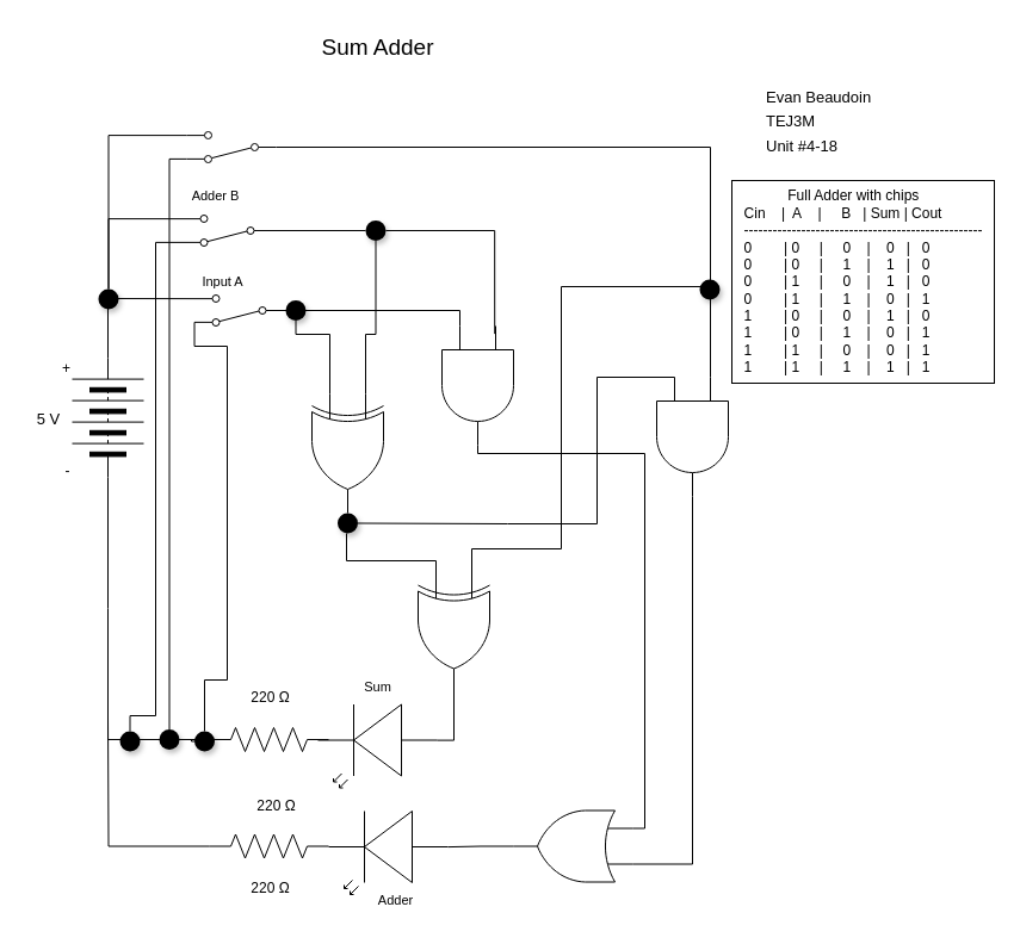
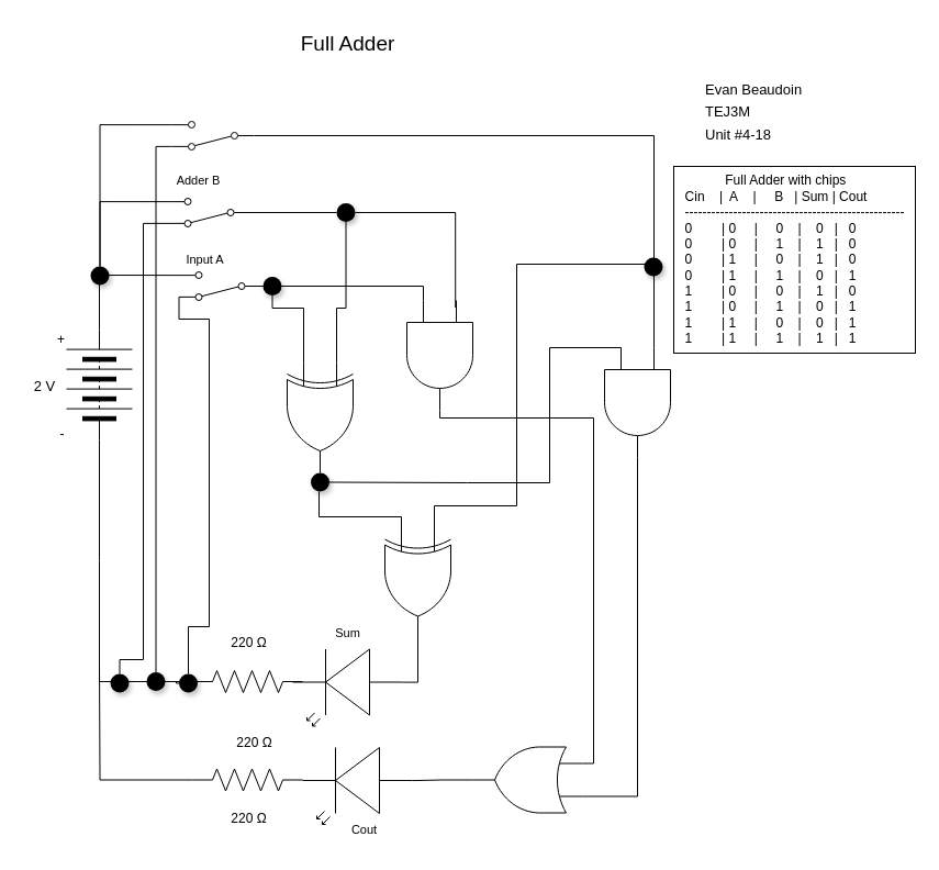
  <mxCell id="0" />
  <mxCell id="1" parent="0" />
  <mxCell id="2" style="html=1;exitX=1;exitY=0.5;exitDx=0;exitDy=0;endArrow=none;endFill=0;rounded=0;entryX=1;entryY=0.88;entryDx=0;entryDy=0;" parent="1" source="5" target="13" edge="1"><mxGeometry relative="1" as="geometry"><mxPoint x="130" y="270" as="targetPoint" /><Array as="points"><mxPoint x="90" y="250" /></Array></mxGeometry></mxCell>
  <mxCell id="3" style="edgeStyle=orthogonalEdgeStyle;rounded=0;html=1;entryX=0;entryY=0.5;entryDx=0;entryDy=0;entryPerimeter=0;endArrow=none;endFill=0;startArrow=none;" parent="1" source="48" target="25" edge="1"><mxGeometry relative="1" as="geometry"><Array as="points"><mxPoint x="90" y="620" /></Array></mxGeometry></mxCell>
  <mxCell id="4" style="edgeStyle=orthogonalEdgeStyle;rounded=0;html=1;endArrow=none;endFill=0;" parent="1" source="5" edge="1"><mxGeometry relative="1" as="geometry"><mxPoint x="90" y="620" as="targetPoint" /></mxGeometry></mxCell>
  <mxCell id="5" value="" style="pointerEvents=1;verticalLabelPosition=bottom;shadow=0;dashed=0;align=center;html=1;verticalAlign=top;shape=mxgraph.electrical.miscellaneous.batteryStack;rotation=-90;" parent="1" vertex="1"><mxGeometry x="40" y="320" width="100" height="60" as="geometry" /></mxCell>
  <mxCell id="6" value="+" style="text;html=1;align=center;verticalAlign=middle;resizable=0;points=[];autosize=1;strokeColor=none;fillColor=none;" parent="1" vertex="1"><mxGeometry x="40" y="294" width="30" height="30" as="geometry" /></mxCell>
  <mxCell id="7" value="-" style="text;html=1;align=center;verticalAlign=middle;resizable=0;points=[];autosize=1;strokeColor=none;fillColor=none;" parent="1" vertex="1"><mxGeometry x="41" y="380" width="30" height="30" as="geometry" /></mxCell>
  <mxCell id="8" value="" style="verticalLabelPosition=bottom;shadow=0;dashed=0;align=center;html=1;verticalAlign=top;shape=mxgraph.electrical.opto_electronics.led_2;pointerEvents=1;fontFamily=Helvetica;fontSize=11;fontColor=default;rotation=-180;" parent="1" vertex="1"><mxGeometry x="266" y="590.5" width="100" height="70" as="geometry" /></mxCell>
  <mxCell id="9" value="Sum" style="text;html=1;align=center;verticalAlign=middle;resizable=0;points=[];autosize=1;strokeColor=none;fillColor=none;fontSize=11;fontFamily=Helvetica;fontColor=default;" parent="1" vertex="1"><mxGeometry x="291" y="560.5" width="50" height="30" as="geometry" /></mxCell>
  <mxCell id="10" value="&lt;font style=&quot;font-size: 13px;&quot;&gt;Evan Beaudoin&lt;br style=&quot;&quot;&gt;TEJ3M&lt;br&gt;Unit #4-18&lt;/font&gt;" style="text;html=1;align=left;verticalAlign=middle;resizable=0;points=[];autosize=1;strokeColor=none;fillColor=none;fontSize=17;fontFamily=Helvetica;fontColor=default;" parent="1" vertex="1"><mxGeometry x="640" y="66" width="110" height="70" as="geometry" /></mxCell>
  <mxCell id="11" style="edgeStyle=orthogonalEdgeStyle;rounded=0;html=1;exitX=1;exitY=0.12;exitDx=0;exitDy=0;endArrow=none;endFill=0;" edge="1" parent="1" source="13" target="48"><mxGeometry relative="1" as="geometry"><Array as="points"><mxPoint x="163" y="290" /><mxPoint x="190" y="290" /><mxPoint x="190" y="570" /><mxPoint x="171" y="570" /></Array></mxGeometry></mxCell>
  <mxCell id="12" style="edgeStyle=orthogonalEdgeStyle;rounded=0;html=1;exitX=0;exitY=0.5;exitDx=0;exitDy=0;entryX=0;entryY=0.75;entryDx=0;entryDy=0;entryPerimeter=0;endArrow=none;endFill=0;" edge="1" parent="1" source="13" target="50"><mxGeometry relative="1" as="geometry" /></mxCell>
  <mxCell id="13" value="" style="shape=mxgraph.electrical.electro-mechanical.twoWaySwitch;aspect=fixed;elSwitchState=2;rotation=-180;" parent="1" vertex="1"><mxGeometry x="162.5" y="247" width="75" height="26" as="geometry" /></mxCell>
  <mxCell id="14" value="&lt;div style=&quot;text-align: left;&quot;&gt;&lt;span style=&quot;background-color: initial;&quot;&gt;&amp;nbsp; &amp;nbsp; &amp;nbsp; &amp;nbsp; &amp;nbsp; &amp;nbsp;Full Adder with chips&lt;br&gt;&lt;/span&gt;&lt;/div&gt;&lt;div style=&quot;text-align: left;&quot;&gt;&lt;span style=&quot;background-color: initial;&quot;&gt;Cin&amp;nbsp; &amp;nbsp; |&amp;nbsp; A&amp;nbsp; &amp;nbsp; |&amp;nbsp; &amp;nbsp; &amp;nbsp;B&amp;nbsp; &amp;nbsp;| Sum | Cout&lt;/span&gt;&lt;br&gt;&lt;/div&gt;&lt;div style=&quot;text-align: left;&quot;&gt;&lt;span style=&quot;background-color: initial;&quot;&gt;--------------------------------------------------&lt;/span&gt;&lt;/div&gt;&lt;div style=&quot;text-align: left;&quot;&gt;&lt;span style=&quot;background-color: initial;&quot;&gt;0&amp;nbsp; &amp;nbsp; &amp;nbsp; &amp;nbsp; | 0&amp;nbsp; &amp;nbsp; &amp;nbsp;|&amp;nbsp; &amp;nbsp; &amp;nbsp;0&amp;nbsp; &amp;nbsp; |&amp;nbsp; &amp;nbsp; 0&amp;nbsp; &amp;nbsp;|&amp;nbsp; &amp;nbsp;0&lt;/span&gt;&lt;/div&gt;&lt;div style=&quot;text-align: left;&quot;&gt;&lt;span style=&quot;background-color: initial;&quot;&gt;0&amp;nbsp; &amp;nbsp; &amp;nbsp; &amp;nbsp; | 0&amp;nbsp; &amp;nbsp; &amp;nbsp;|&amp;nbsp; &amp;nbsp; &amp;nbsp;1&amp;nbsp; &amp;nbsp; |&amp;nbsp; &amp;nbsp; 1&amp;nbsp; &amp;nbsp;|&amp;nbsp; &amp;nbsp;0&lt;/span&gt;&lt;/div&gt;&lt;div style=&quot;text-align: left;&quot;&gt;&lt;span style=&quot;background-color: initial;&quot;&gt;0&amp;nbsp; &amp;nbsp; &amp;nbsp; &amp;nbsp; | 1&amp;nbsp; &amp;nbsp; &amp;nbsp;|&amp;nbsp; &amp;nbsp; &amp;nbsp;0&amp;nbsp; &amp;nbsp; |&amp;nbsp; &amp;nbsp; 1&amp;nbsp; &amp;nbsp;|&amp;nbsp; &amp;nbsp;0&lt;/span&gt;&lt;/div&gt;&lt;div style=&quot;text-align: left;&quot;&gt;&lt;span style=&quot;background-color: initial;&quot;&gt;0&amp;nbsp; &amp;nbsp; &amp;nbsp; &amp;nbsp; | 1&amp;nbsp; &amp;nbsp; &amp;nbsp;|&amp;nbsp; &amp;nbsp; &amp;nbsp;1&amp;nbsp; &amp;nbsp; |&amp;nbsp; &amp;nbsp; 0&amp;nbsp; &amp;nbsp;|&amp;nbsp; &amp;nbsp;1&lt;/span&gt;&lt;/div&gt;&lt;div style=&quot;text-align: left;&quot;&gt;&lt;div&gt;&lt;span style=&quot;background-color: initial;&quot;&gt;1&amp;nbsp; &amp;nbsp; &amp;nbsp; &amp;nbsp; | 0&amp;nbsp; &amp;nbsp; &amp;nbsp;|&amp;nbsp; &amp;nbsp; &amp;nbsp;0&amp;nbsp; &amp;nbsp; |&amp;nbsp; &amp;nbsp; 1&amp;nbsp; &amp;nbsp;|&amp;nbsp; &amp;nbsp;0&lt;/span&gt;&lt;/div&gt;&lt;div&gt;&lt;span style=&quot;background-color: initial;&quot;&gt;1&amp;nbsp; &amp;nbsp; &amp;nbsp; &amp;nbsp; | 0&amp;nbsp; &amp;nbsp; &amp;nbsp;|&amp;nbsp; &amp;nbsp; &amp;nbsp;1&amp;nbsp; &amp;nbsp; |&amp;nbsp; &amp;nbsp; 0&amp;nbsp; &amp;nbsp;|&amp;nbsp; &amp;nbsp;1&lt;/span&gt;&lt;/div&gt;&lt;div&gt;&lt;span style=&quot;background-color: initial;&quot;&gt;1&amp;nbsp; &amp;nbsp; &amp;nbsp; &amp;nbsp; | 1&amp;nbsp; &amp;nbsp; &amp;nbsp;|&amp;nbsp; &amp;nbsp; &amp;nbsp;0&amp;nbsp; &amp;nbsp; |&amp;nbsp; &amp;nbsp; 0&amp;nbsp; &amp;nbsp;|&amp;nbsp; &amp;nbsp;1&lt;/span&gt;&lt;/div&gt;&lt;div&gt;&lt;span style=&quot;background-color: initial;&quot;&gt;1&amp;nbsp; &amp;nbsp; &amp;nbsp; &amp;nbsp; | 1&amp;nbsp; &amp;nbsp; &amp;nbsp;|&amp;nbsp; &amp;nbsp; &amp;nbsp;1&amp;nbsp; &amp;nbsp; |&amp;nbsp; &amp;nbsp; 1&amp;nbsp; &amp;nbsp;|&amp;nbsp; &amp;nbsp;1&lt;/span&gt;&lt;/div&gt;&lt;/div&gt;" style="text;html=1;align=center;verticalAlign=middle;resizable=0;points=[];autosize=1;strokeColor=default;fillColor=none;" parent="1" vertex="1"><mxGeometry x="613" y="151" width="220" height="170" as="geometry" /></mxCell>
  <mxCell id="15" value="220 Ω" style="text;html=1;align=center;verticalAlign=middle;resizable=0;points=[];autosize=1;strokeColor=none;fillColor=none;" parent="1" vertex="1"><mxGeometry x="196" y="570" width="60" height="30" as="geometry" /></mxCell>
- <mxCell id="16" value="Sum Adder" style="text;html=1;align=center;verticalAlign=middle;resizable=0;points=[];autosize=1;strokeColor=none;fillColor=none;fontSize=19;" parent="1" vertex="1"><mxGeometry x="261" y="20" width="110" height="40" as="geometry" /></mxCell>
+ <mxCell id="16" value="Full Adder" style="text;html=1;align=center;verticalAlign=middle;resizable=0;points=[];autosize=1;strokeColor=none;fillColor=none;fontSize=19;" parent="1" vertex="1"><mxGeometry x="261" y="20" width="110" height="40" as="geometry" /></mxCell>
  <mxCell id="17" value="Input A" style="text;html=1;align=center;verticalAlign=middle;resizable=0;points=[];autosize=1;strokeColor=none;fillColor=none;fontSize=11;fontFamily=Helvetica;fontColor=default;" parent="1" vertex="1"><mxGeometry x="156" y="221" width="60" height="30" as="geometry" /></mxCell>
- <mxCell id="18" value="5 V" style="text;html=1;align=center;verticalAlign=middle;resizable=0;points=[];autosize=1;strokeColor=none;fillColor=none;fontSize=13;" parent="1" vertex="1"><mxGeometry x="20" y="336" width="40" height="30" as="geometry" /></mxCell>
+ <mxCell id="18" value="2 V" style="text;html=1;align=center;verticalAlign=middle;resizable=0;points=[];autosize=1;strokeColor=none;fillColor=none;fontSize=13;" parent="1" vertex="1"><mxGeometry x="20" y="336" width="40" height="30" as="geometry" /></mxCell>
  <mxCell id="19" style="edgeStyle=orthogonalEdgeStyle;html=1;entryX=1;entryY=0.88;entryDx=0;entryDy=0;endArrow=none;endFill=0;rounded=0;" edge="1" parent="1" source="20" target="23"><mxGeometry relative="1" as="geometry"><Array as="points"><mxPoint x="90" y="113" /></Array></mxGeometry></mxCell>
  <mxCell id="20" value="" style="ellipse;whiteSpace=wrap;html=1;aspect=fixed;fontFamily=Helvetica;fontSize=11;fillColor=#000000;fontColor=#ffffff;strokeColor=none;fillStyle=solid;shadow=1;" parent="1" vertex="1"><mxGeometry x="82" y="242" width="17" height="17" as="geometry" /></mxCell>
  <mxCell id="21" style="edgeStyle=orthogonalEdgeStyle;rounded=0;html=1;exitX=1;exitY=0.12;exitDx=0;exitDy=0;endArrow=none;endFill=0;entryX=0.5;entryY=0;entryDx=0;entryDy=0;" parent="1" source="38" target="26" edge="1"><mxGeometry relative="1" as="geometry"><mxPoint x="130" y="460" as="targetPoint" /><Array as="points"><mxPoint x="130" y="203" /><mxPoint x="130" y="600" /><mxPoint x="109" y="600" /></Array></mxGeometry></mxCell>
  <mxCell id="22" style="edgeStyle=orthogonalEdgeStyle;rounded=0;html=1;exitX=1;exitY=0.12;exitDx=0;exitDy=0;entryX=0.5;entryY=0;entryDx=0;entryDy=0;endArrow=none;endFill=0;" edge="1" parent="1" source="23" target="46"><mxGeometry relative="1" as="geometry" /></mxCell>
  <mxCell id="23" value="" style="shape=mxgraph.electrical.electro-mechanical.twoWaySwitch;aspect=fixed;elSwitchState=2;rotation=-180;" parent="1" vertex="1"><mxGeometry x="156" y="110" width="75" height="26" as="geometry" /></mxCell>
  <mxCell id="24" value="Adder B" style="text;html=1;align=center;verticalAlign=middle;resizable=0;points=[];autosize=1;strokeColor=none;fillColor=none;fontSize=11;fontFamily=Helvetica;fontColor=default;" parent="1" vertex="1"><mxGeometry x="150" y="149" width="60" height="30" as="geometry" /></mxCell>
  <mxCell id="25" value="" style="pointerEvents=1;verticalLabelPosition=bottom;shadow=0;dashed=0;align=center;html=1;verticalAlign=top;shape=mxgraph.electrical.resistors.resistor_2;" parent="1" vertex="1"><mxGeometry x="175" y="610" width="100" height="20" as="geometry" /></mxCell>
  <mxCell id="26" value="" style="ellipse;whiteSpace=wrap;html=1;aspect=fixed;fontFamily=Helvetica;fontSize=11;fillColor=#000000;fontColor=#ffffff;strokeColor=none;fillStyle=solid;shadow=1;" parent="1" vertex="1"><mxGeometry x="100" y="613" width="17" height="17" as="geometry" /></mxCell>
  <mxCell id="27" value="" style="verticalLabelPosition=bottom;shadow=0;dashed=0;align=center;html=1;verticalAlign=top;shape=mxgraph.electrical.opto_electronics.led_2;pointerEvents=1;fontFamily=Helvetica;fontSize=11;fontColor=default;rotation=-180;" parent="1" vertex="1"><mxGeometry x="275" y="680" width="100" height="70" as="geometry" /></mxCell>
  <mxCell id="28" style="edgeStyle=orthogonalEdgeStyle;rounded=0;html=1;endArrow=none;endFill=0;" parent="1" source="29" edge="1"><mxGeometry relative="1" as="geometry"><mxPoint x="90" y="600" as="targetPoint" /></mxGeometry></mxCell>
  <mxCell id="29" value="" style="pointerEvents=1;verticalLabelPosition=bottom;shadow=0;dashed=0;align=center;html=1;verticalAlign=top;shape=mxgraph.electrical.resistors.resistor_2;" parent="1" vertex="1"><mxGeometry x="175" y="699.5" width="100" height="20" as="geometry" /></mxCell>
- <mxCell id="30" value="Adder" style="text;html=1;align=center;verticalAlign=middle;resizable=0;points=[];autosize=1;strokeColor=none;fillColor=none;fontSize=11;fontFamily=Helvetica;fontColor=default;" parent="1" vertex="1"><mxGeometry x="306" y="740" width="50" height="30" as="geometry" /></mxCell>
+ <mxCell id="30" value="Cout" style="text;html=1;align=center;verticalAlign=middle;resizable=0;points=[];autosize=1;strokeColor=none;fillColor=none;fontSize=11;fontFamily=Helvetica;fontColor=default;" parent="1" vertex="1"><mxGeometry x="306" y="740" width="50" height="30" as="geometry" /></mxCell>
  <mxCell id="31" value="220 Ω" style="text;html=1;align=center;verticalAlign=middle;resizable=0;points=[];autosize=1;strokeColor=none;fillColor=none;" parent="1" vertex="1"><mxGeometry x="196" y="730" width="60" height="30" as="geometry" /></mxCell>
  <mxCell id="32" style="edgeStyle=orthogonalEdgeStyle;rounded=0;html=1;entryX=0;entryY=0.75;entryDx=0;entryDy=0;entryPerimeter=0;endArrow=none;endFill=0;startArrow=none;" edge="1" parent="1" source="57" target="56"><mxGeometry relative="1" as="geometry"><Array as="points"><mxPoint x="290" y="470" /></Array></mxGeometry></mxCell>
  <mxCell id="33" value="" style="verticalLabelPosition=bottom;shadow=0;dashed=0;align=center;html=1;verticalAlign=top;shape=mxgraph.electrical.logic_gates.logic_gate;operation=xor;rotation=90;" parent="1" vertex="1"><mxGeometry x="241" y="350" width="100" height="60" as="geometry" /></mxCell>
  <mxCell id="34" style="edgeStyle=orthogonalEdgeStyle;rounded=0;html=1;entryX=0;entryY=0.75;entryDx=0;entryDy=0;entryPerimeter=0;endArrow=none;endFill=0;" edge="1" parent="1" source="35" target="33"><mxGeometry relative="1" as="geometry"><Array as="points"><mxPoint x="247" y="280" /><mxPoint x="276" y="280" /></Array></mxGeometry></mxCell>
  <mxCell id="35" value="" style="ellipse;whiteSpace=wrap;html=1;aspect=fixed;fontFamily=Helvetica;fontSize=11;fillColor=#000000;fontColor=#ffffff;strokeColor=none;fillStyle=solid;shadow=1;" parent="1" vertex="1"><mxGeometry x="239" y="251.5" width="17" height="17" as="geometry" /></mxCell>
  <mxCell id="36" style="edgeStyle=orthogonalEdgeStyle;rounded=0;html=1;exitX=1;exitY=0.88;exitDx=0;exitDy=0;entryX=0.5;entryY=0;entryDx=0;entryDy=0;endArrow=none;endFill=0;" edge="1" parent="1" source="38" target="20"><mxGeometry relative="1" as="geometry" /></mxCell>
  <mxCell id="37" style="edgeStyle=orthogonalEdgeStyle;rounded=0;html=1;entryX=0;entryY=0.5;entryDx=0;entryDy=0;endArrow=none;endFill=0;" edge="1" parent="1" source="38" target="53"><mxGeometry relative="1" as="geometry" /></mxCell>
  <mxCell id="38" value="" style="shape=mxgraph.electrical.electro-mechanical.twoWaySwitch;aspect=fixed;elSwitchState=2;rotation=-180;" vertex="1" parent="1"><mxGeometry x="152.5" y="180" width="75" height="26" as="geometry" /></mxCell>
  <mxCell id="39" value="220 Ω" style="text;html=1;align=center;verticalAlign=middle;resizable=0;points=[];autosize=1;strokeColor=none;fillColor=none;" vertex="1" parent="1"><mxGeometry x="200.5" y="660.5" width="60" height="30" as="geometry" /></mxCell>
  <mxCell id="40" style="edgeStyle=orthogonalEdgeStyle;rounded=0;html=1;exitX=0;exitY=0.25;exitDx=0;exitDy=0;exitPerimeter=0;entryX=0;entryY=0.5;entryDx=0;entryDy=0;endArrow=none;endFill=0;" edge="1" parent="1" source="42" target="23"><mxGeometry relative="1" as="geometry" /></mxCell>
  <mxCell id="41" style="edgeStyle=orthogonalEdgeStyle;rounded=0;html=1;exitX=0;exitY=0.75;exitDx=0;exitDy=0;exitPerimeter=0;entryX=1;entryY=0.5;entryDx=0;entryDy=0;endArrow=none;endFill=0;" edge="1" parent="1" source="42" target="57"><mxGeometry relative="1" as="geometry"><Array as="points"><mxPoint x="500" y="316" /><mxPoint x="500" y="439" /><mxPoint x="425" y="439" /></Array></mxGeometry></mxCell>
  <mxCell id="42" value="" style="verticalLabelPosition=bottom;shadow=0;dashed=0;align=center;html=1;verticalAlign=top;shape=mxgraph.electrical.logic_gates.logic_gate;operation=and;rotation=90;" vertex="1" parent="1"><mxGeometry x="530" y="336" width="100" height="60" as="geometry" /></mxCell>
  <mxCell id="43" style="edgeStyle=orthogonalEdgeStyle;rounded=0;html=1;entryX=0;entryY=0.57;entryDx=0;entryDy=0;entryPerimeter=0;endArrow=none;endFill=0;" edge="1" parent="1" source="45" target="27"><mxGeometry relative="1" as="geometry" /></mxCell>
  <mxCell id="44" style="edgeStyle=orthogonalEdgeStyle;rounded=0;html=1;exitX=0;exitY=0.25;exitDx=0;exitDy=0;exitPerimeter=0;entryX=1;entryY=0.5;entryDx=0;entryDy=0;entryPerimeter=0;endArrow=none;endFill=0;" edge="1" parent="1" source="45" target="42"><mxGeometry relative="1" as="geometry"><Array as="points"><mxPoint x="580" y="725" /><mxPoint x="580" y="416" /></Array></mxGeometry></mxCell>
  <mxCell id="45" value="" style="verticalLabelPosition=bottom;shadow=0;dashed=0;align=center;html=1;verticalAlign=top;shape=mxgraph.electrical.logic_gates.logic_gate;operation=or;rotation=-180;" vertex="1" parent="1"><mxGeometry x="430" y="679.5" width="100" height="60" as="geometry" /></mxCell>
  <mxCell id="46" value="" style="ellipse;whiteSpace=wrap;html=1;aspect=fixed;fontFamily=Helvetica;fontSize=11;fillColor=#000000;fontColor=#ffffff;strokeColor=none;fillStyle=solid;shadow=1;" vertex="1" parent="1"><mxGeometry x="133" y="611.5" width="17" height="17" as="geometry" /></mxCell>
  <mxCell id="47" value="" style="edgeStyle=orthogonalEdgeStyle;rounded=0;html=1;entryX=0;entryY=0.5;entryDx=0;entryDy=0;entryPerimeter=0;endArrow=none;endFill=0;startArrow=none;" edge="1" parent="1" source="46" target="48"><mxGeometry relative="1" as="geometry"><Array as="points" /><mxPoint x="133" y="620" as="sourcePoint" /><mxPoint x="175" y="620" as="targetPoint" /></mxGeometry></mxCell>
  <mxCell id="48" value="" style="ellipse;whiteSpace=wrap;html=1;aspect=fixed;fontFamily=Helvetica;fontSize=11;fillColor=#000000;fontColor=#ffffff;strokeColor=none;fillStyle=solid;shadow=1;" parent="1" vertex="1"><mxGeometry x="162.5" y="613" width="17" height="17" as="geometry" /></mxCell>
  <mxCell id="49" style="edgeStyle=orthogonalEdgeStyle;rounded=0;html=1;entryX=0;entryY=0.75;entryDx=0;entryDy=0;entryPerimeter=0;endArrow=none;endFill=0;" edge="1" parent="1" source="50" target="45"><mxGeometry relative="1" as="geometry"><Array as="points"><mxPoint x="400" y="380" /><mxPoint x="540" y="380" /><mxPoint x="540" y="695" /></Array></mxGeometry></mxCell>
  <mxCell id="50" value="" style="verticalLabelPosition=bottom;shadow=0;dashed=0;align=center;html=1;verticalAlign=top;shape=mxgraph.electrical.logic_gates.logic_gate;operation=and;direction=south;" vertex="1" parent="1"><mxGeometry x="370" y="273" width="60" height="100" as="geometry" /></mxCell>
  <mxCell id="51" style="edgeStyle=orthogonalEdgeStyle;rounded=0;html=1;entryX=0.066;entryY=0.263;entryDx=0;entryDy=0;entryPerimeter=0;endArrow=none;endFill=0;" edge="1" parent="1" source="53" target="50"><mxGeometry relative="1" as="geometry" /></mxCell>
  <mxCell id="52" style="edgeStyle=orthogonalEdgeStyle;rounded=0;html=1;entryX=0;entryY=0.25;entryDx=0;entryDy=0;entryPerimeter=0;endArrow=none;endFill=0;" edge="1" parent="1" source="53" target="33"><mxGeometry relative="1" as="geometry"><Array as="points"><mxPoint x="315" y="280" /><mxPoint x="306" y="280" /></Array></mxGeometry></mxCell>
  <mxCell id="53" value="" style="ellipse;whiteSpace=wrap;html=1;aspect=fixed;fontFamily=Helvetica;fontSize=11;fillColor=#000000;fontColor=#ffffff;strokeColor=none;fillStyle=solid;shadow=1;" parent="1" vertex="1"><mxGeometry x="306" y="184.5" width="17" height="17" as="geometry" /></mxCell>
  <mxCell id="54" style="edgeStyle=orthogonalEdgeStyle;rounded=0;html=1;entryX=0;entryY=0.57;entryDx=0;entryDy=0;entryPerimeter=0;endArrow=none;endFill=0;" edge="1" parent="1" source="56" target="8"><mxGeometry relative="1" as="geometry" /></mxCell>
  <mxCell id="55" style="edgeStyle=orthogonalEdgeStyle;rounded=0;html=1;exitX=0;exitY=0.25;exitDx=0;exitDy=0;exitPerimeter=0;endArrow=none;endFill=0;" edge="1" parent="1" source="56"><mxGeometry relative="1" as="geometry"><mxPoint x="590" y="240" as="targetPoint" /><Array as="points"><mxPoint x="395" y="460" /><mxPoint x="470" y="460" /><mxPoint x="470" y="240" /></Array></mxGeometry></mxCell>
  <mxCell id="56" value="" style="verticalLabelPosition=bottom;shadow=0;dashed=0;align=center;html=1;verticalAlign=top;shape=mxgraph.electrical.logic_gates.logic_gate;operation=xor;rotation=90;" vertex="1" parent="1"><mxGeometry x="330" y="500.5" width="100" height="60" as="geometry" /></mxCell>
  <mxCell id="57" value="" style="ellipse;whiteSpace=wrap;html=1;aspect=fixed;fontFamily=Helvetica;fontSize=11;fillColor=#000000;fontColor=#ffffff;strokeColor=none;fillStyle=solid;shadow=1;" vertex="1" parent="1"><mxGeometry x="282.5" y="430" width="17" height="17" as="geometry" /></mxCell>
  <mxCell id="58" value="" style="ellipse;whiteSpace=wrap;html=1;aspect=fixed;fontFamily=Helvetica;fontSize=11;fillColor=#000000;fontColor=#ffffff;strokeColor=none;fillStyle=solid;shadow=1;" vertex="1" parent="1"><mxGeometry x="586" y="234" width="17" height="17" as="geometry" /></mxCell>
